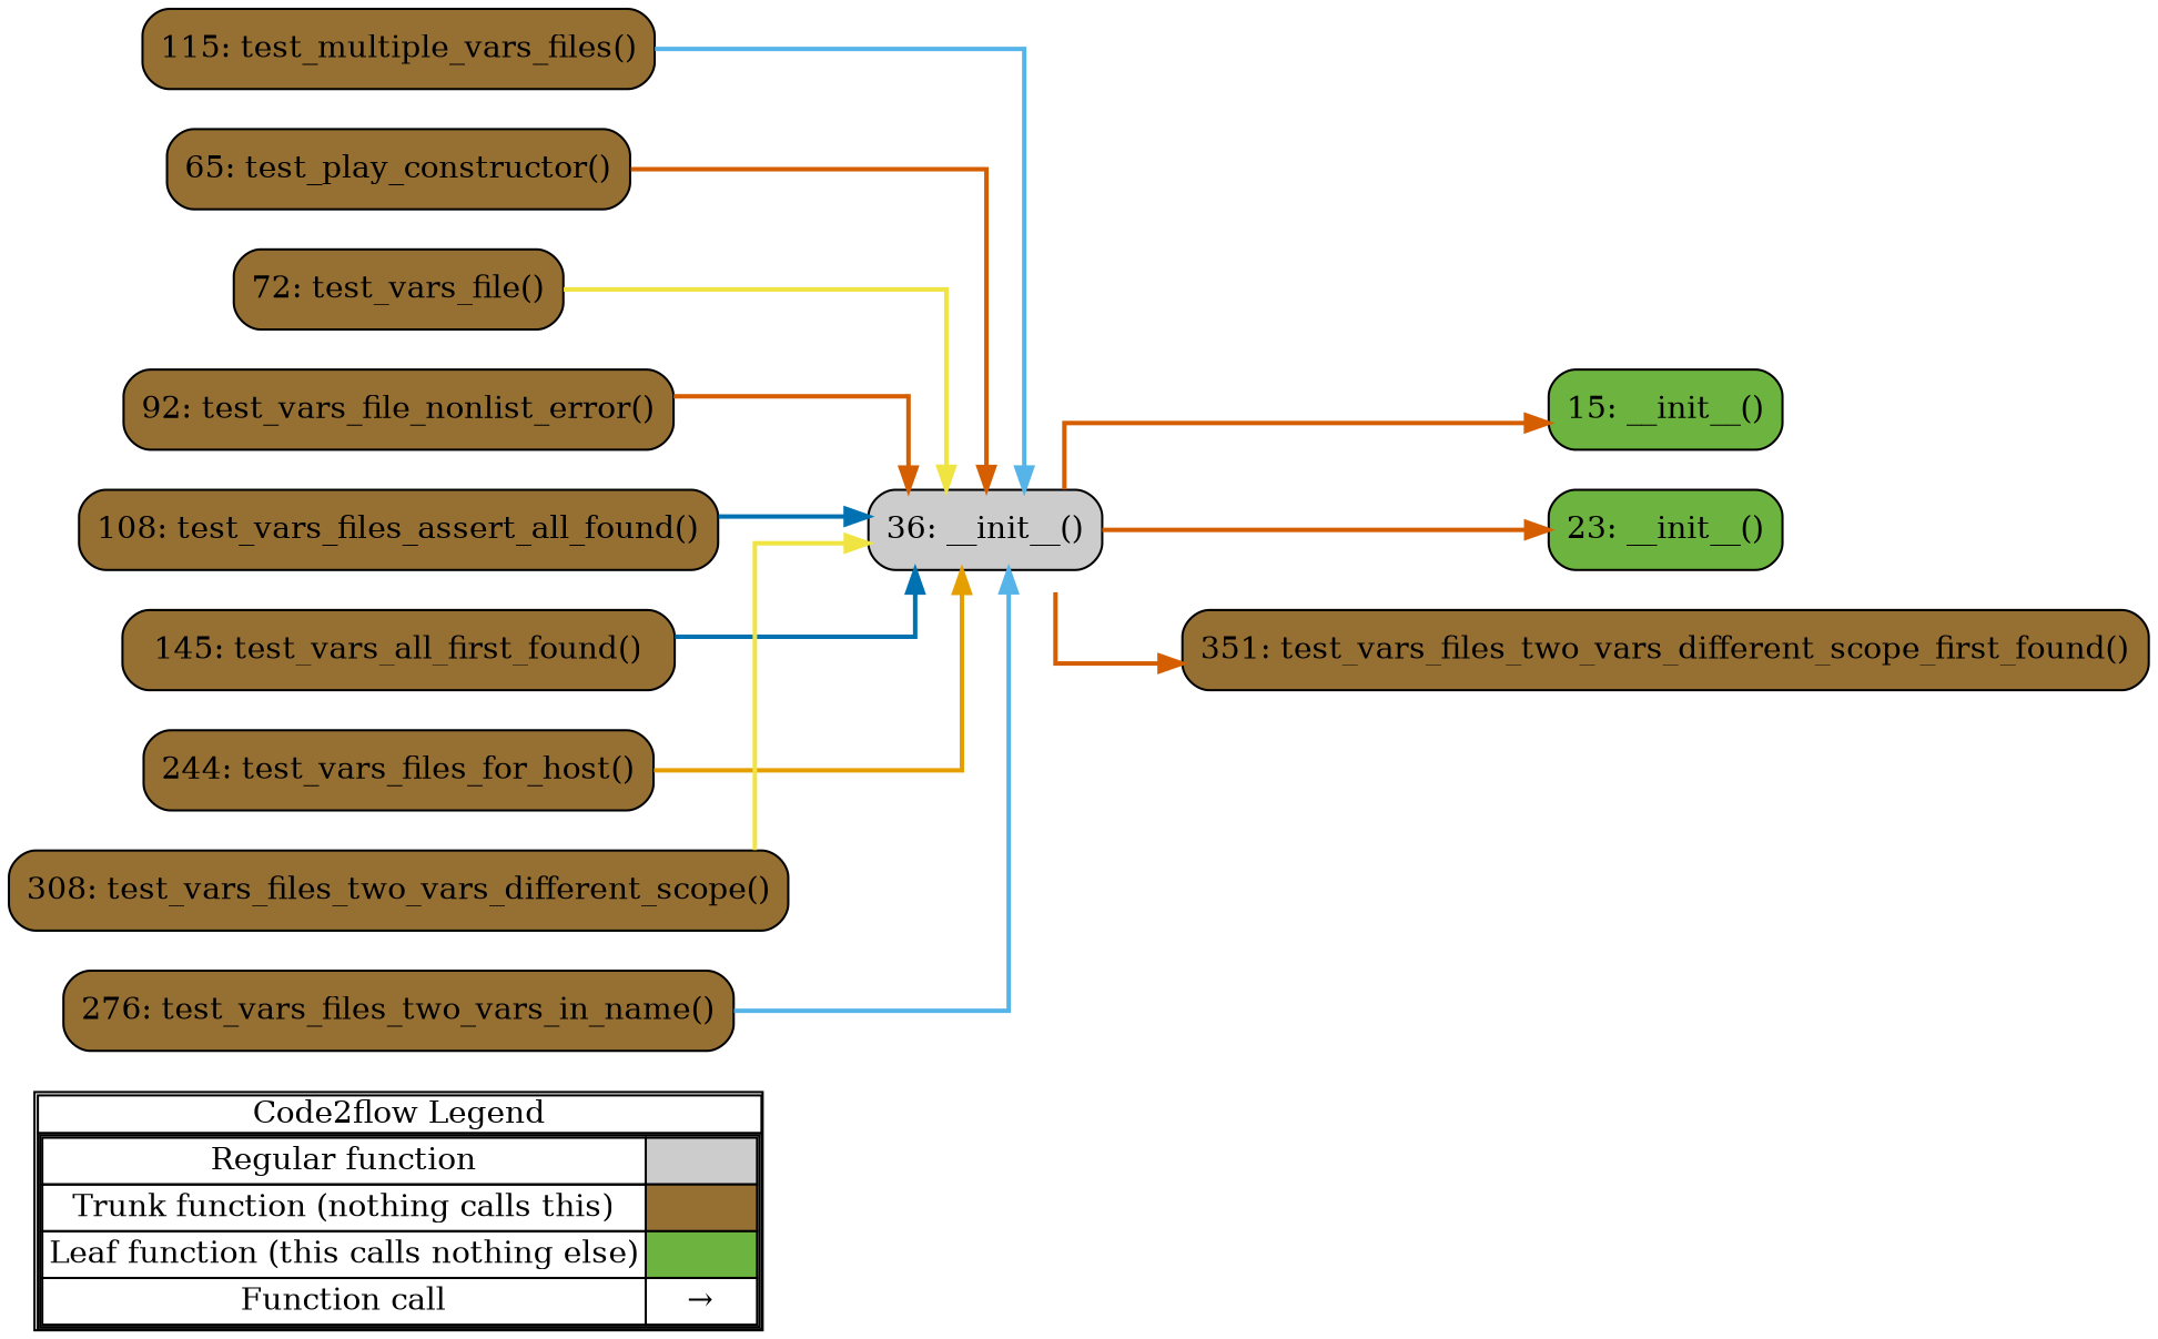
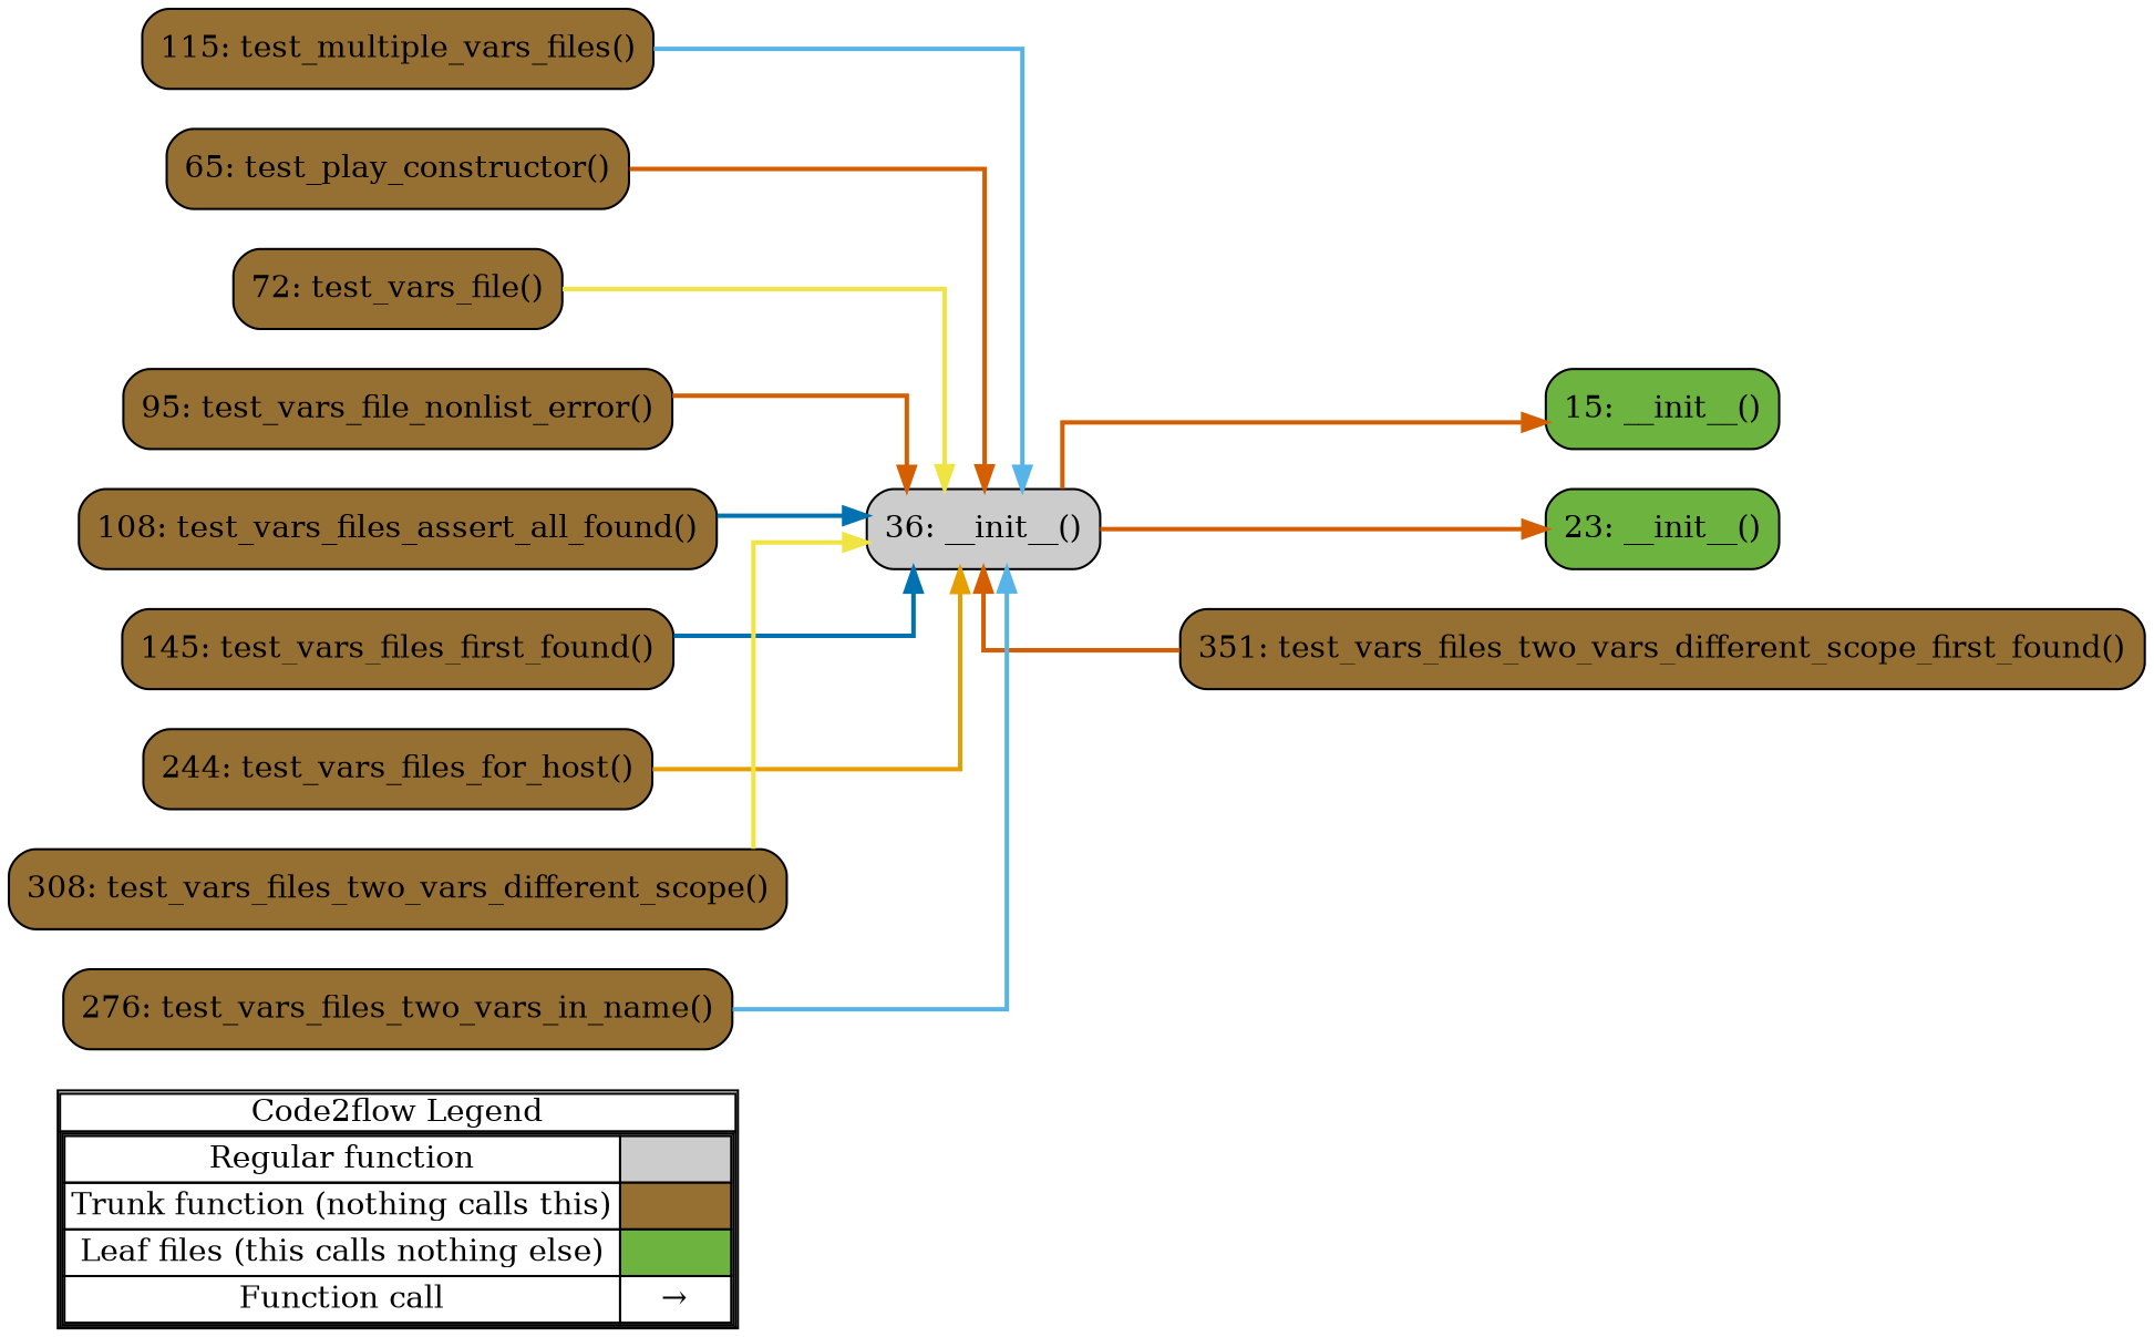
  digraph {
    concentrate=true
    rankdir=LR
    splines=ortho
    node [shape=rect fillcolor="#966F33" style="rounded,filled"]
    edge [color="#D55E00" penwidth=2]
-   n1 [label=<         <table cellspacing="0" cellpadding="0" border="1"><tr><td>Code2flow Legend</td></tr><tr><td>         <table cellspacing="0">         <tr><td>Regular function</td><td width="50px" bgcolor='#cccccc'></td></tr>         <tr><td>Trunk function (nothing calls this)</td><td bgcolor='#966F33'></td></tr>         <tr><td>Leaf function (this calls nothing else)</td><td bgcolor='#6db33f'></td></tr>         <tr><td>Function call</td><td><font color='black'>&#8594;</font></td></tr>         </table></td></tr></table>         > margin=0 shape=none fillcolor="" style=""]
+   n1 [label=<         <table cellspacing="0" cellpadding="0" border="1"><tr><td>Code2flow Legend</td></tr><tr><td>         <table cellspacing="0">         <tr><td>Regular function</td><td width="50px" bgcolor='#cccccc'></td></tr>         <tr><td>Trunk function (nothing calls this)</td><td bgcolor='#966F33'></td></tr>         <tr><td>Leaf files (this calls nothing else)</td><td bgcolor='#6db33f'></td></tr>         <tr><td>Function call</td><td><font color='black'>&#8594;</font></td></tr>         </table></td></tr></table>         > margin=0 shape=none fillcolor="" style=""]
    n2 [fillcolor="#6db33f" label="15: __init__()"]
    n3 [fillcolor="#6db33f" label="23: __init__()"]
    n4 [fillcolor="#cccccc" label="36: __init__()"]
    n5 [label="115: test_multiple_vars_files()"]
    n6 [label="65: test_play_constructor()"]
    n7 [label="72: test_vars_file()"]
-   n8 [label="92: test_vars_file_nonlist_error()"]
+   n8 [label="95: test_vars_file_nonlist_error()"]
    n9 [label="108: test_vars_files_assert_all_found()"]
-   n10 [label="145: test_vars_all_first_found()"]
+   n10 [label="145: test_vars_files_first_found()"]
    n11 [label="244: test_vars_files_for_host()"]
    n12 [label="308: test_vars_files_two_vars_different_scope()"]
    n13 [label="351: test_vars_files_two_vars_different_scope_first_found()"]
    n14 [label="276: test_vars_files_two_vars_in_name()"]
    subgraph sub_1 {
      label=legend
      rank=min
      n1
    }
    subgraph sub_2 {
      label="File: TestPlayVarsFiles"
      style=dotted
      subgraph sub_3 {
        label="Class: FakeCallBacks"
        style=dotted
        n2
      }
      subgraph sub_4 {
        label="Class: FakeInventory"
        style=dotted
        n3
      }
      subgraph sub_5 {
        label="Class: FakePlayBook"
        style=dotted
        n4
      }
      subgraph sub_6 {
        label="Class: TestMe"
        style=dotted
        n5
        n6
        n7
        n8
        n9
        n10
        n11
        n12
        n13
        n14
      }
    }
    n4 -> n2
    n4 -> n3
    n5 -> n4 [color="#56B4E9"]
    n6 -> n4
    n7 -> n4 [color="#F0E442"]
    n8 -> n4
    n9 -> n4 [color="#0072B2"]
    n10 -> n4 [color="#0072B2"]
    n11 -> n4 [color="#E69F00"]
    n12 -> n4 [color="#F0E442"]
-   n4 -> n13
+   n13 -> n4
    n14 -> n4 [color="#56B4E9"]
  }
